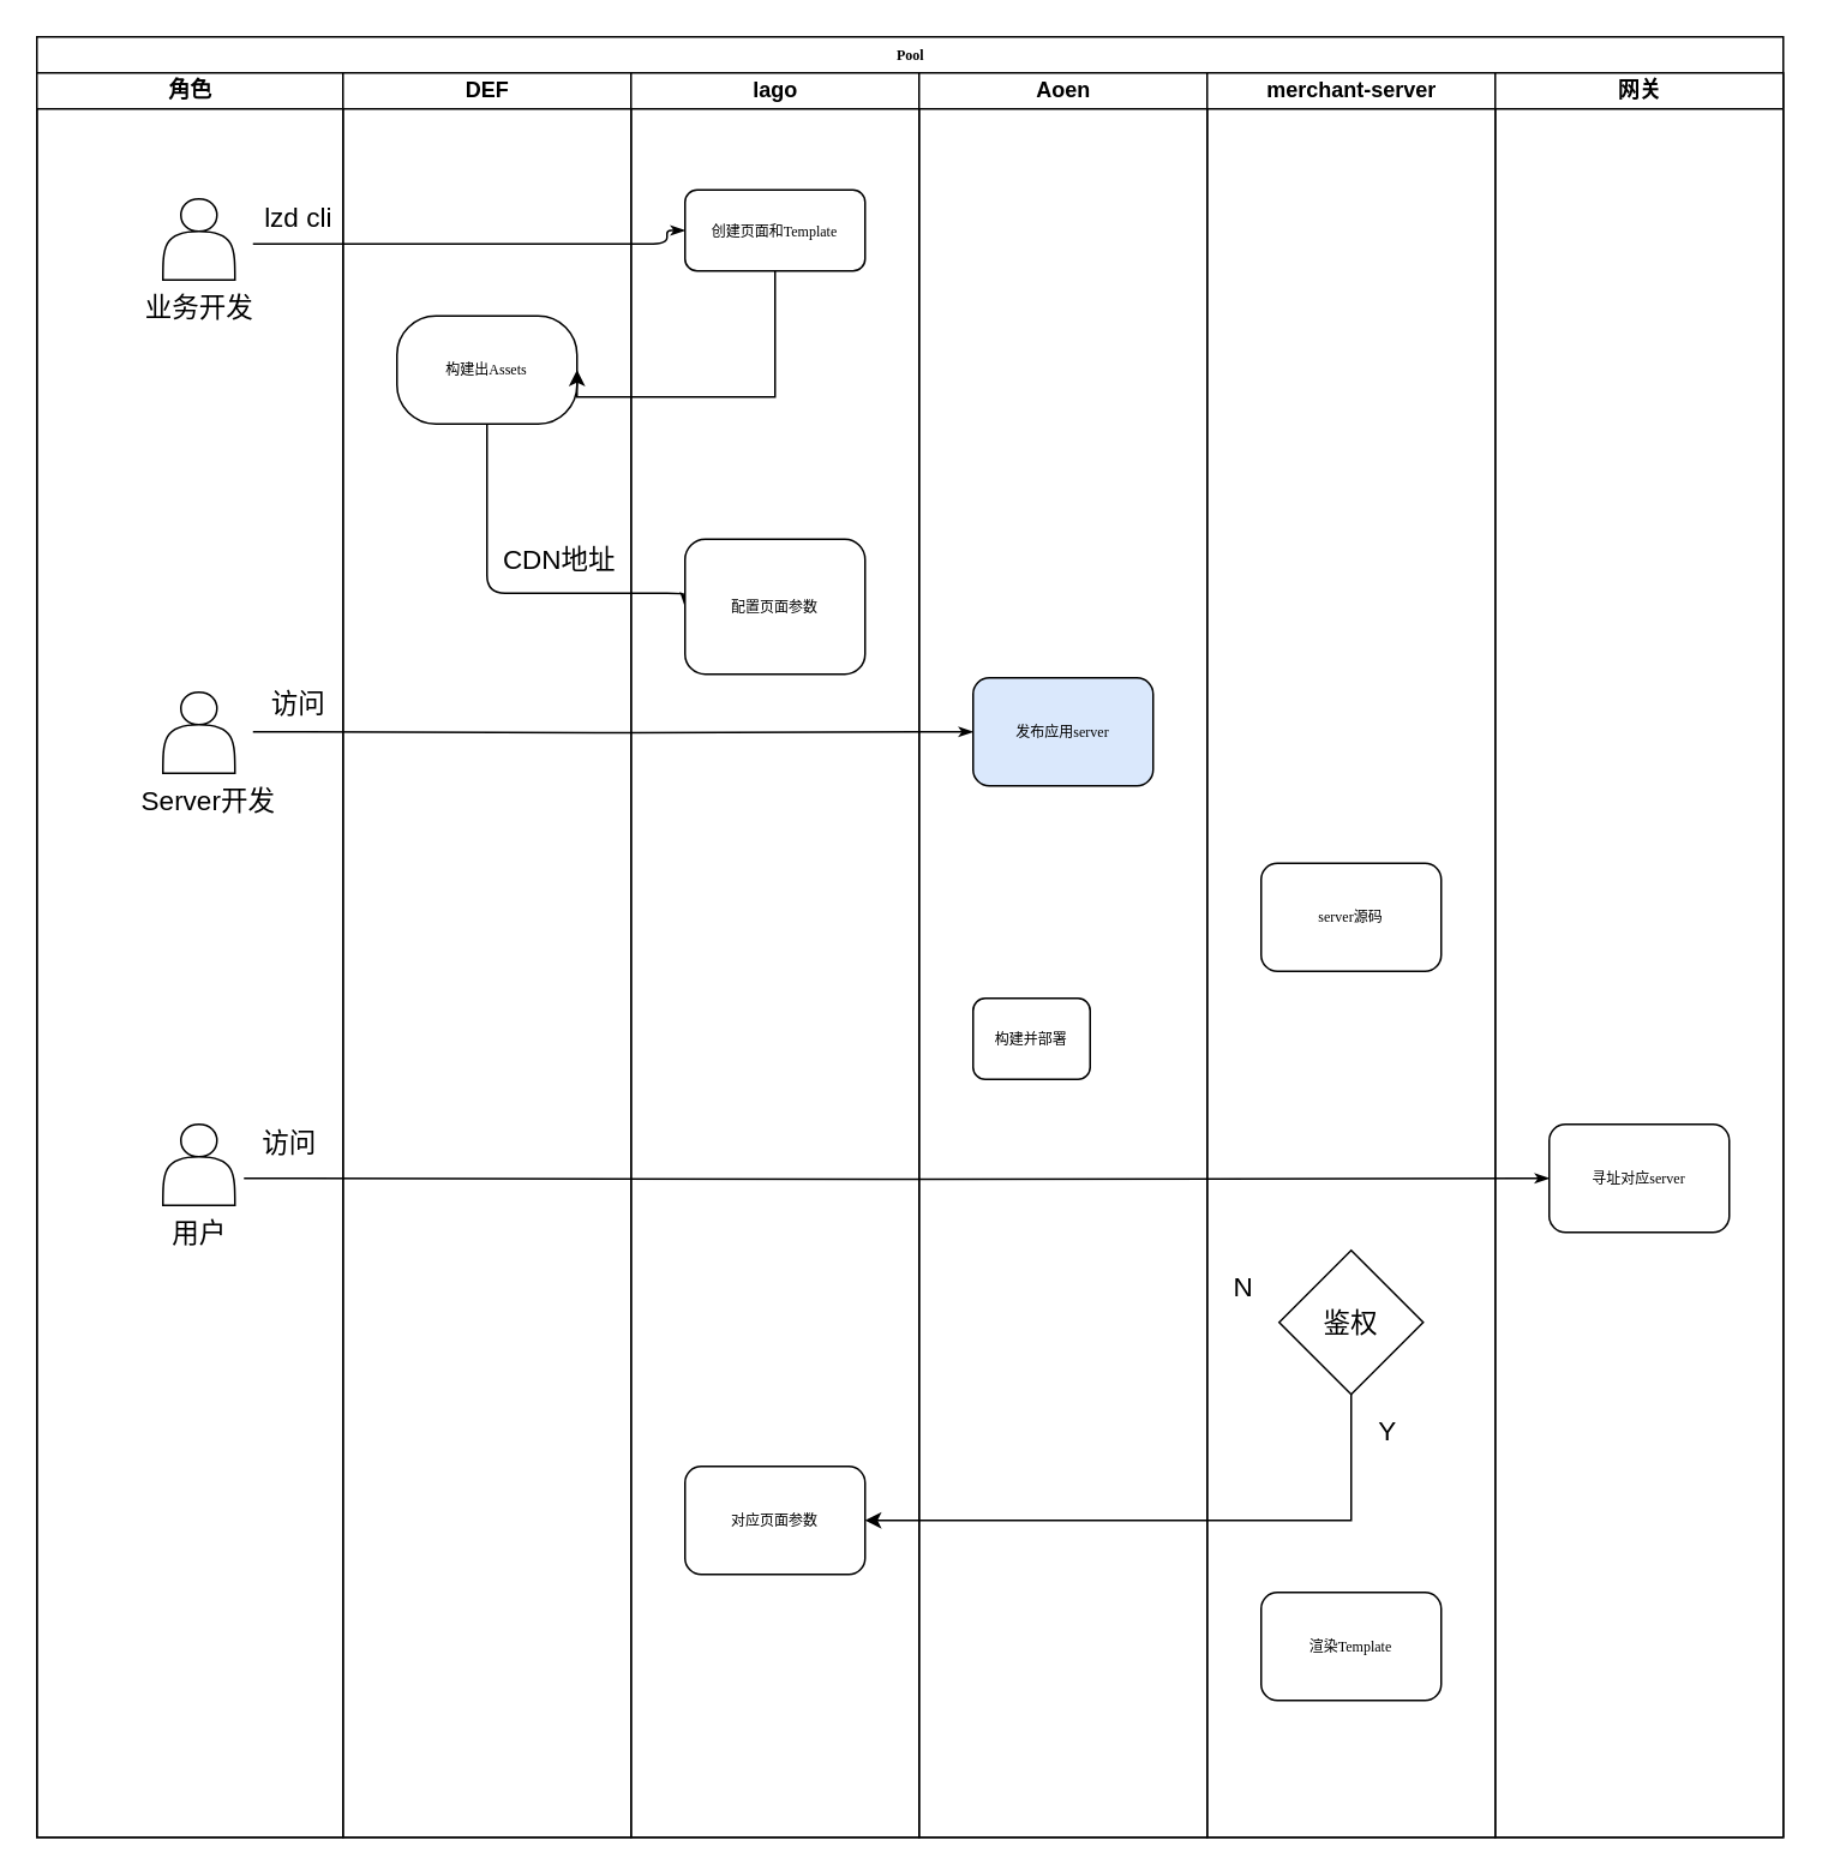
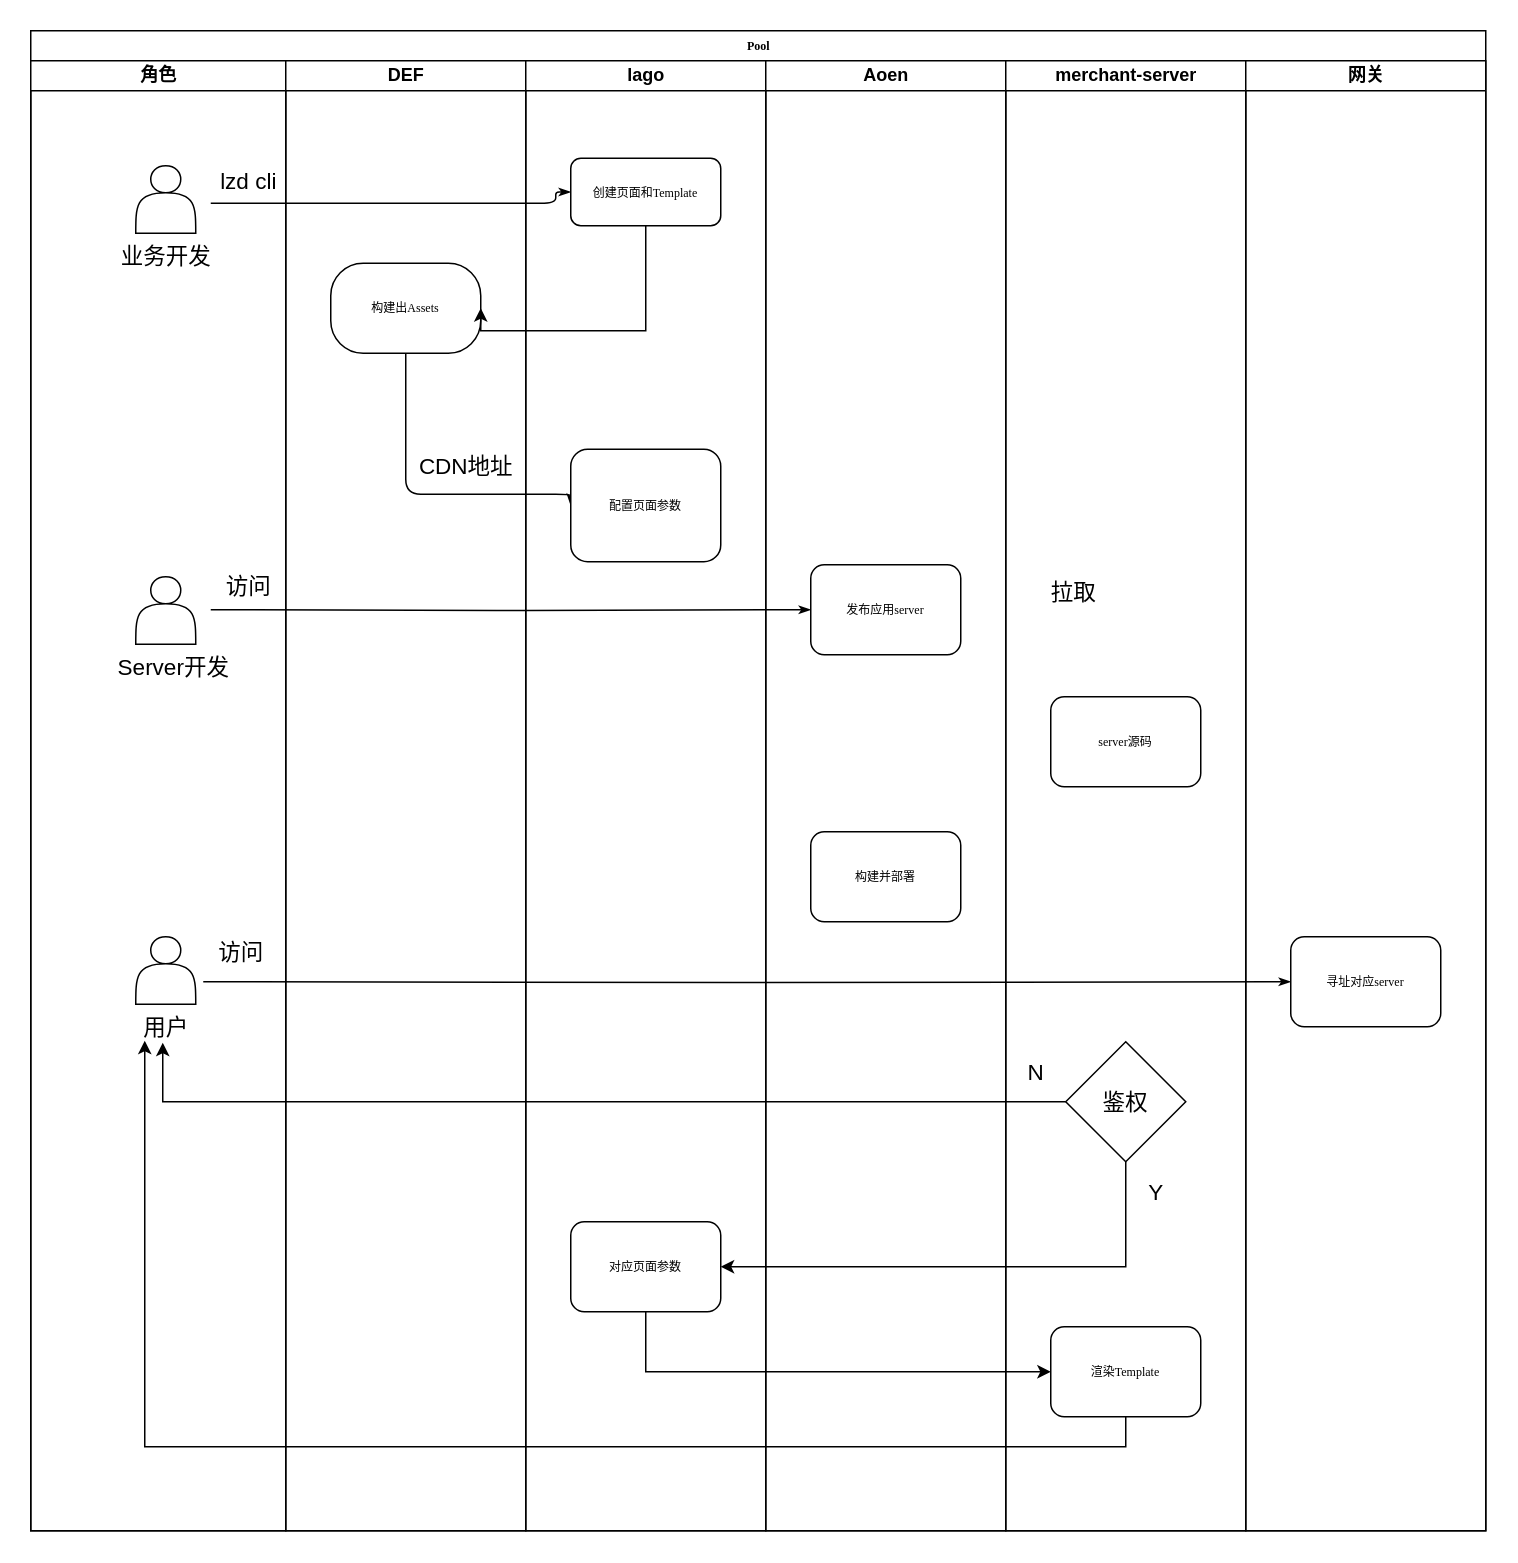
  <mxCell id="0" />
  <mxCell id="1" parent="0" />
  <mxCell id="2" value="Pool" style="swimlane;html=1;childLayout=stackLayout;startSize=20;rounded=0;shadow=0;labelBackgroundColor=none;strokeWidth=1;fontFamily=Verdana;fontSize=8;align=center;" parent="1" vertex="1"><mxGeometry x="20" y="20" width="970" height="1000" as="geometry" /></mxCell>
  <mxCell id="3" value="角色" style="swimlane;html=1;startSize=20;" parent="2" vertex="1"><mxGeometry y="20" width="170" height="980" as="geometry" /></mxCell>
  <mxCell id="4" value="" style="shape=actor;whiteSpace=wrap;html=1;" vertex="1" parent="3"><mxGeometry x="70" y="70" width="40" height="45" as="geometry" /></mxCell>
  <mxCell id="5" value="lzd cli" style="text;html=1;align=center;verticalAlign=middle;resizable=0;points=[];autosize=1;strokeColor=none;fillColor=none;fontSize=15;" vertex="1" parent="3"><mxGeometry x="120" y="70" width="50" height="20" as="geometry" /></mxCell>
  <mxCell id="6" value="业务开发" style="text;html=1;align=center;verticalAlign=middle;resizable=0;points=[];autosize=1;strokeColor=none;fillColor=none;fontSize=15;" vertex="1" parent="3"><mxGeometry x="50" y="120" width="80" height="20" as="geometry" /></mxCell>
  <mxCell id="7" value="" style="shape=actor;whiteSpace=wrap;html=1;" vertex="1" parent="3"><mxGeometry x="70" y="344" width="40" height="45" as="geometry" /></mxCell>
  <mxCell id="8" value="Server开发" style="text;html=1;align=center;verticalAlign=middle;resizable=0;points=[];autosize=1;strokeColor=none;fillColor=none;fontSize=15;" vertex="1" parent="3"><mxGeometry x="50" y="394" width="90" height="20" as="geometry" /></mxCell>
  <mxCell id="9" style="edgeStyle=orthogonalEdgeStyle;rounded=1;html=1;labelBackgroundColor=none;startArrow=none;startFill=0;startSize=5;endArrow=classicThin;endFill=1;endSize=5;jettySize=auto;orthogonalLoop=1;strokeWidth=1;fontFamily=Verdana;fontSize=8;entryX=0;entryY=0.5;entryDx=0;entryDy=0;" edge="1" parent="3" target="25"><mxGeometry relative="1" as="geometry"><mxPoint x="120" y="366" as="sourcePoint" /><mxPoint x="200" y="366" as="targetPoint" /></mxGeometry></mxCell>
  <mxCell id="10" value="" style="shape=actor;whiteSpace=wrap;html=1;" vertex="1" parent="3"><mxGeometry x="70" y="584" width="40" height="45" as="geometry" /></mxCell>
  <mxCell id="11" value="用户" style="text;html=1;align=center;verticalAlign=middle;resizable=0;points=[];autosize=1;strokeColor=none;fillColor=none;fontSize=15;" vertex="1" parent="3"><mxGeometry x="65" y="634" width="50" height="20" as="geometry" /></mxCell>
  <mxCell id="12" value="访问" style="text;html=1;align=center;verticalAlign=middle;resizable=0;points=[];autosize=1;strokeColor=none;fillColor=none;fontSize=15;" vertex="1" parent="3"><mxGeometry x="115" y="584" width="50" height="20" as="geometry" /></mxCell>
  <mxCell id="13" value="访问" style="text;html=1;align=center;verticalAlign=middle;resizable=0;points=[];autosize=1;strokeColor=none;fillColor=none;fontSize=15;" vertex="1" parent="3"><mxGeometry x="120" y="340" width="50" height="20" as="geometry" /></mxCell>
  <mxCell id="14" style="edgeStyle=orthogonalEdgeStyle;rounded=1;html=1;labelBackgroundColor=none;startArrow=none;startFill=0;startSize=5;endArrow=classicThin;endFill=1;endSize=5;jettySize=auto;orthogonalLoop=1;strokeWidth=1;fontFamily=Verdana;fontSize=8;entryX=0;entryY=0.5;entryDx=0;entryDy=0;" parent="2" target="23" edge="1"><mxGeometry relative="1" as="geometry"><mxPoint x="120" y="115" as="sourcePoint" /><Array as="points"><mxPoint x="350" y="115" /></Array></mxGeometry></mxCell>
  <mxCell id="15" style="edgeStyle=orthogonalEdgeStyle;rounded=1;html=1;labelBackgroundColor=none;startArrow=none;startFill=0;startSize=5;endArrow=classicThin;endFill=1;endSize=5;jettySize=auto;orthogonalLoop=1;strokeWidth=1;fontFamily=Verdana;fontSize=8;exitX=0.5;exitY=1;exitDx=0;exitDy=0;entryX=0;entryY=0.5;entryDx=0;entryDy=0;" parent="2" source="17" target="21" edge="1"><mxGeometry relative="1" as="geometry"><mxPoint x="120" y="271" as="sourcePoint" /><Array as="points"><mxPoint x="250" y="309" /></Array></mxGeometry></mxCell>
  <mxCell id="16" value="DEF" style="swimlane;html=1;startSize=20;" parent="2" vertex="1"><mxGeometry x="170" y="20" width="160" height="980" as="geometry" /></mxCell>
  <mxCell id="17" value="构建出Assets" style="rounded=1;whiteSpace=wrap;html=1;shadow=0;labelBackgroundColor=none;strokeWidth=1;fontFamily=Verdana;fontSize=8;align=center;arcSize=36;" parent="16" vertex="1"><mxGeometry x="30" y="135" width="100" height="60" as="geometry" /></mxCell>
  <mxCell id="18" style="edgeStyle=orthogonalEdgeStyle;rounded=1;html=1;labelBackgroundColor=none;startArrow=none;startFill=0;startSize=5;endArrow=classicThin;endFill=1;endSize=5;jettySize=auto;orthogonalLoop=1;strokeWidth=1;fontFamily=Verdana;fontSize=8;entryX=0;entryY=0.5;entryDx=0;entryDy=0;" edge="1" parent="16" target="34"><mxGeometry relative="1" as="geometry"><mxPoint x="-55" y="614" as="sourcePoint" /><mxPoint x="345" y="614" as="targetPoint" /></mxGeometry></mxCell>
  <mxCell id="19" value="CDN地址" style="text;html=1;align=center;verticalAlign=middle;resizable=0;points=[];autosize=1;strokeColor=none;fillColor=none;fontSize=15;" vertex="1" parent="16"><mxGeometry x="80" y="260" width="80" height="20" as="geometry" /></mxCell>
  <mxCell id="20" value="lago" style="swimlane;html=1;startSize=20;" parent="2" vertex="1"><mxGeometry x="330" y="20" width="160" height="980" as="geometry" /></mxCell>
  <mxCell id="21" value="配置页面参数" style="rounded=1;whiteSpace=wrap;html=1;shadow=0;labelBackgroundColor=none;strokeWidth=1;fontFamily=Verdana;fontSize=8;align=center;" parent="20" vertex="1"><mxGeometry x="30" y="259" width="100" height="75" as="geometry" /></mxCell>
  <mxCell id="22" value="对应页面参数" style="rounded=1;whiteSpace=wrap;html=1;shadow=0;labelBackgroundColor=none;strokeWidth=1;fontFamily=Verdana;fontSize=8;align=center;" vertex="1" parent="20"><mxGeometry x="30" y="774" width="100" height="60" as="geometry" /></mxCell>
  <mxCell id="23" value="创建页面和Template" style="rounded=1;whiteSpace=wrap;html=1;shadow=0;labelBackgroundColor=none;strokeWidth=1;fontFamily=Verdana;fontSize=8;align=center;" vertex="1" parent="20"><mxGeometry x="30" y="65" width="100" height="45" as="geometry" /></mxCell>
  <mxCell id="24" value="Aoen" style="swimlane;html=1;startSize=20;" parent="2" vertex="1"><mxGeometry x="490" y="20" width="160" height="980" as="geometry" /></mxCell>
- <mxCell id="25" value="发布应用server" style="rounded=1;whiteSpace=wrap;html=1;shadow=0;labelBackgroundColor=none;strokeWidth=1;fontFamily=Verdana;fontSize=8;align=center;fillColor=#dae8fc;" vertex="1" parent="24"><mxGeometry x="30" y="336" width="100" height="60" as="geometry" /></mxCell>
- <mxCell id="26" value="构建并部署" style="rounded=1;whiteSpace=wrap;html=1;shadow=0;labelBackgroundColor=none;strokeWidth=1;fontFamily=Verdana;fontSize=8;align=center;" vertex="1" parent="24"><mxGeometry x="30" y="514" width="65" height="45" as="geometry" /></mxCell>
+ <mxCell id="25" value="发布应用server" style="rounded=1;whiteSpace=wrap;html=1;shadow=0;labelBackgroundColor=none;strokeWidth=1;fontFamily=Verdana;fontSize=8;align=center;" vertex="1" parent="24"><mxGeometry x="30" y="336" width="100" height="60" as="geometry" /></mxCell>
+ <mxCell id="26" value="构建并部署" style="rounded=1;whiteSpace=wrap;html=1;shadow=0;labelBackgroundColor=none;strokeWidth=1;fontFamily=Verdana;fontSize=8;align=center;" vertex="1" parent="24"><mxGeometry x="30" y="514" width="100" height="60" as="geometry" /></mxCell>
  <mxCell id="27" value="merchant-server" style="swimlane;html=1;startSize=20;" parent="2" vertex="1"><mxGeometry x="650" y="20" width="160" height="980" as="geometry" /></mxCell>
- <mxCell id="28" value="server源码" style="rounded=1;whiteSpace=wrap;html=1;shadow=0;labelBackgroundColor=none;strokeWidth=1;fontFamily=Verdana;fontSize=8;align=center;" parent="27" vertex="1"><mxGeometry x="30" y="439" width="100" height="60" as="geometry" /></mxCell>
+ <mxCell id="28" value="server源码" style="rounded=1;whiteSpace=wrap;html=1;shadow=0;labelBackgroundColor=none;strokeWidth=1;fontFamily=Verdana;fontSize=8;align=center;" parent="27" vertex="1"><mxGeometry x="30" y="424" width="100" height="60" as="geometry" /></mxCell>
+ <mxCell id="29" value="拉取" style="text;html=1;align=center;verticalAlign=middle;resizable=0;points=[];autosize=1;strokeColor=none;fillColor=none;fontSize=15;" vertex="1" parent="27"><mxGeometry x="20" y="344" width="50" height="20" as="geometry" /></mxCell>
  <mxCell id="30" style="edgeStyle=orthogonalEdgeStyle;rounded=0;orthogonalLoop=1;jettySize=auto;html=1;entryX=1;entryY=0.5;entryDx=0;entryDy=0;fontSize=15;" edge="1" parent="27" target="22"><mxGeometry relative="1" as="geometry"><mxPoint x="80" y="734" as="sourcePoint" /><mxPoint x="80" y="784" as="targetPoint" /><Array as="points"><mxPoint x="80" y="804" /></Array></mxGeometry></mxCell>
  <mxCell id="31" value="渲染Template" style="rounded=1;whiteSpace=wrap;html=1;shadow=0;labelBackgroundColor=none;strokeWidth=1;fontFamily=Verdana;fontSize=8;align=center;" vertex="1" parent="27"><mxGeometry x="30" y="844" width="100" height="60" as="geometry" /></mxCell>
  <mxCell id="32" value="鉴权" style="rhombus;whiteSpace=wrap;html=1;fontSize=15;" vertex="1" parent="27"><mxGeometry x="40" y="654" width="80" height="80" as="geometry" /></mxCell>
  <mxCell id="33" value="网关" style="swimlane;html=1;startSize=20;" parent="2" vertex="1"><mxGeometry x="810" y="20" width="160" height="980" as="geometry" /></mxCell>
  <mxCell id="34" value="寻址对应server" style="rounded=1;whiteSpace=wrap;html=1;shadow=0;labelBackgroundColor=none;strokeWidth=1;fontFamily=Verdana;fontSize=8;align=center;" vertex="1" parent="33"><mxGeometry x="30" y="584" width="100" height="60" as="geometry" /></mxCell>
+ <mxCell id="35" style="edgeStyle=orthogonalEdgeStyle;rounded=0;orthogonalLoop=1;jettySize=auto;html=1;entryX=0;entryY=0.5;entryDx=0;entryDy=0;fontSize=15;exitX=0.5;exitY=1;exitDx=0;exitDy=0;" edge="1" parent="2" source="22" target="31"><mxGeometry relative="1" as="geometry" /></mxCell>
+ <mxCell id="36" style="edgeStyle=orthogonalEdgeStyle;rounded=0;orthogonalLoop=1;jettySize=auto;html=1;entryX=0.46;entryY=1.033;entryDx=0;entryDy=0;entryPerimeter=0;fontSize=15;" edge="1" parent="2" source="32" target="11"><mxGeometry relative="1" as="geometry" /></mxCell>
+ <mxCell id="37" style="edgeStyle=orthogonalEdgeStyle;rounded=0;orthogonalLoop=1;jettySize=auto;html=1;fontSize=15;entryX=0.22;entryY=0.967;entryDx=0;entryDy=0;entryPerimeter=0;exitX=0.5;exitY=1;exitDx=0;exitDy=0;" edge="1" parent="2" source="31" target="11"><mxGeometry relative="1" as="geometry"><mxPoint x="730" y="1004" as="targetPoint" /></mxGeometry></mxCell>
  <mxCell id="38" style="edgeStyle=orthogonalEdgeStyle;rounded=0;orthogonalLoop=1;jettySize=auto;html=1;fontSize=15;entryX=1;entryY=0.5;entryDx=0;entryDy=0;" edge="1" parent="2" source="23" target="17"><mxGeometry relative="1" as="geometry"><Array as="points"><mxPoint x="410" y="200" /></Array></mxGeometry></mxCell>
  <mxCell id="39" value="Y" style="text;html=1;align=center;verticalAlign=middle;resizable=0;points=[];autosize=1;strokeColor=none;fillColor=none;fontSize=15;" vertex="1" parent="1"><mxGeometry x="755" y="784" width="30" height="20" as="geometry" /></mxCell>
  <mxCell id="40" value="N" style="text;html=1;align=center;verticalAlign=middle;resizable=0;points=[];autosize=1;strokeColor=none;fillColor=none;fontSize=15;" vertex="1" parent="1"><mxGeometry x="675" y="704" width="30" height="20" as="geometry" /></mxCell>
